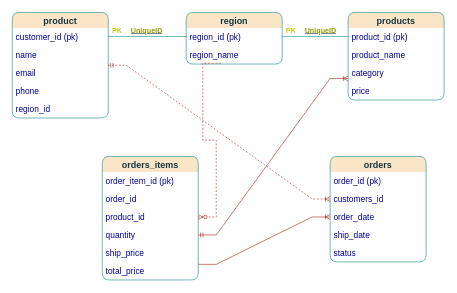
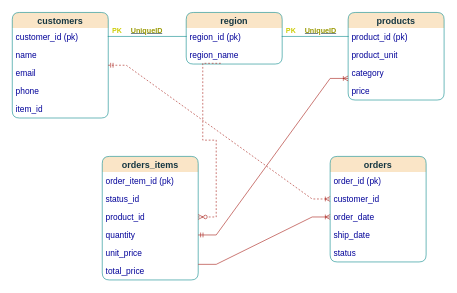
  <mxCell id="0" />
  <mxCell id="1" parent="0" />
  <mxCell id="2" value="region" style="swimlane;fontStyle=1;childLayout=stackLayout;horizontal=1;startSize=26;horizontalStack=0;resizeParent=1;resizeParentMax=0;resizeLast=0;collapsible=1;marginBottom=0;align=center;fontSize=15;swimlaneFillColor=#FFFFFF;swimlaneLine=0;rounded=1;shadow=0;fillColor=#FAE5C7;fontColor=#143642;strokeColor=#0F8B8D;labelBackgroundColor=none;" parent="1" vertex="1"><mxGeometry x="310" y="20" width="160" height="86" as="geometry" /></mxCell>
  <mxCell id="3" value="&lt;font style=&quot;color: rgb(0, 0, 153);&quot;&gt;region_id (pk)&lt;/font&gt;" style="text;strokeColor=none;fillColor=none;spacingLeft=4;spacingRight=4;overflow=hidden;rotatable=0;points=[[0,0.5],[1,0.5]];portConstraint=eastwest;fontSize=14;whiteSpace=wrap;html=1;labelBackgroundColor=none;fontColor=#143642;" parent="2" vertex="1"><mxGeometry y="26" width="160" height="30" as="geometry" /></mxCell>
  <mxCell id="4" value="&lt;font style=&quot;color: rgb(0, 0, 153);&quot;&gt;region_name&lt;/font&gt;" style="text;strokeColor=none;fillColor=none;spacingLeft=4;spacingRight=4;overflow=hidden;rotatable=0;points=[[0,0.5],[1,0.5]];portConstraint=eastwest;fontSize=14;whiteSpace=wrap;html=1;labelBackgroundColor=none;fontColor=#143642;" parent="2" vertex="1"><mxGeometry y="56" width="160" height="30" as="geometry" /></mxCell>
- <mxCell id="5" value="product" style="swimlane;fontStyle=1;childLayout=stackLayout;horizontal=1;startSize=26;horizontalStack=0;resizeParent=1;resizeParentMax=0;resizeLast=0;collapsible=1;marginBottom=0;align=center;fontSize=15;swimlaneFillColor=#FFFFFF;swimlaneLine=0;rounded=1;shadow=0;fillColor=#FAE5C7;fontColor=#143642;strokeColor=#0F8B8D;labelBackgroundColor=none;" parent="1" vertex="1"><mxGeometry x="20" y="20" width="160" height="176" as="geometry" /></mxCell>
+ <mxCell id="5" value="customers" style="swimlane;fontStyle=1;childLayout=stackLayout;horizontal=1;startSize=26;horizontalStack=0;resizeParent=1;resizeParentMax=0;resizeLast=0;collapsible=1;marginBottom=0;align=center;fontSize=15;swimlaneFillColor=#FFFFFF;swimlaneLine=0;rounded=1;shadow=0;fillColor=#FAE5C7;fontColor=#143642;strokeColor=#0F8B8D;labelBackgroundColor=none;" parent="1" vertex="1"><mxGeometry x="20" y="20" width="160" height="176" as="geometry" /></mxCell>
  <mxCell id="6" value="&lt;font color=&quot;#000099&quot;&gt;customer_id (pk)&lt;/font&gt;&lt;div&gt;&lt;font color=&quot;#000099&quot;&gt;&lt;br&gt;&lt;/font&gt;&lt;/div&gt;" style="text;strokeColor=none;fillColor=none;spacingLeft=4;spacingRight=4;overflow=hidden;rotatable=0;points=[[0,0.5],[1,0.5]];portConstraint=eastwest;fontSize=14;whiteSpace=wrap;html=1;labelBackgroundColor=none;fontColor=#143642;" parent="5" vertex="1"><mxGeometry y="26" width="160" height="30" as="geometry" /></mxCell>
  <mxCell id="7" value="&lt;font style=&quot;color: rgb(0, 0, 153);&quot;&gt;name&lt;/font&gt;" style="text;strokeColor=none;fillColor=none;spacingLeft=4;spacingRight=4;overflow=hidden;rotatable=0;points=[[0,0.5],[1,0.5]];portConstraint=eastwest;fontSize=14;whiteSpace=wrap;html=1;labelBackgroundColor=none;fontColor=#143642;" parent="5" vertex="1"><mxGeometry y="56" width="160" height="30" as="geometry" /></mxCell>
  <mxCell id="8" value="&lt;font style=&quot;color: rgb(0, 0, 153);&quot;&gt;email&lt;/font&gt;" style="text;strokeColor=none;fillColor=none;spacingLeft=4;spacingRight=4;overflow=hidden;rotatable=0;points=[[0,0.5],[1,0.5]];portConstraint=eastwest;fontSize=14;whiteSpace=wrap;html=1;labelBackgroundColor=none;fontColor=#143642;" parent="5" vertex="1"><mxGeometry y="86" width="160" height="30" as="geometry" /></mxCell>
  <mxCell id="9" value="&lt;font style=&quot;color: rgb(0, 0, 153);&quot;&gt;phone&lt;/font&gt;" style="text;strokeColor=none;fillColor=none;spacingLeft=4;spacingRight=4;overflow=hidden;rotatable=0;points=[[0,0.5],[1,0.5]];portConstraint=eastwest;fontSize=14;whiteSpace=wrap;html=1;labelBackgroundColor=none;fontColor=#143642;" parent="5" vertex="1"><mxGeometry y="116" width="160" height="30" as="geometry" /></mxCell>
- <mxCell id="10" value="&lt;font style=&quot;color: rgb(0, 0, 153);&quot;&gt;region_id&lt;/font&gt;" style="text;strokeColor=none;fillColor=none;spacingLeft=4;spacingRight=4;overflow=hidden;rotatable=0;points=[[0,0.5],[1,0.5]];portConstraint=eastwest;fontSize=14;whiteSpace=wrap;html=1;labelBackgroundColor=none;fontColor=#143642;" parent="5" vertex="1"><mxGeometry y="146" width="160" height="30" as="geometry" /></mxCell>
+ <mxCell id="10" value="&lt;font style=&quot;color: rgb(0, 0, 153);&quot;&gt;item_id&lt;/font&gt;" style="text;strokeColor=none;fillColor=none;spacingLeft=4;spacingRight=4;overflow=hidden;rotatable=0;points=[[0,0.5],[1,0.5]];portConstraint=eastwest;fontSize=14;whiteSpace=wrap;html=1;labelBackgroundColor=none;fontColor=#143642;" parent="5" vertex="1"><mxGeometry y="146" width="160" height="30" as="geometry" /></mxCell>
  <mxCell id="11" value="products" style="swimlane;fontStyle=1;childLayout=stackLayout;horizontal=1;startSize=26;horizontalStack=0;resizeParent=1;resizeParentMax=0;resizeLast=0;collapsible=1;marginBottom=0;align=center;fontSize=15;swimlaneFillColor=#FFFFFF;swimlaneLine=0;rounded=1;shadow=0;fillColor=#FAE5C7;fontColor=#143642;strokeColor=#0F8B8D;labelBackgroundColor=none;" parent="1" vertex="1"><mxGeometry x="580" y="20" width="160" height="146" as="geometry" /></mxCell>
  <mxCell id="12" value="&lt;font color=&quot;#000099&quot;&gt;product_id (pk)&lt;/font&gt;&lt;div&gt;&lt;font color=&quot;#000099&quot;&gt;&lt;br&gt;&lt;/font&gt;&lt;/div&gt;" style="text;strokeColor=none;fillColor=none;spacingLeft=4;spacingRight=4;overflow=hidden;rotatable=0;points=[[0,0.5],[1,0.5]];portConstraint=eastwest;fontSize=14;whiteSpace=wrap;html=1;labelBackgroundColor=none;fontColor=#143642;" parent="11" vertex="1"><mxGeometry y="26" width="160" height="30" as="geometry" /></mxCell>
- <mxCell id="13" value="&lt;font style=&quot;color: rgb(0, 0, 153);&quot;&gt;product_name&lt;/font&gt;" style="text;strokeColor=none;fillColor=none;spacingLeft=4;spacingRight=4;overflow=hidden;rotatable=0;points=[[0,0.5],[1,0.5]];portConstraint=eastwest;fontSize=14;whiteSpace=wrap;html=1;labelBackgroundColor=none;fontColor=#143642;" parent="11" vertex="1"><mxGeometry y="56" width="160" height="30" as="geometry" /></mxCell>
+ <mxCell id="13" value="&lt;font style=&quot;color: rgb(0, 0, 153);&quot;&gt;product_unit&lt;/font&gt;" style="text;strokeColor=none;fillColor=none;spacingLeft=4;spacingRight=4;overflow=hidden;rotatable=0;points=[[0,0.5],[1,0.5]];portConstraint=eastwest;fontSize=14;whiteSpace=wrap;html=1;labelBackgroundColor=none;fontColor=#143642;" parent="11" vertex="1"><mxGeometry y="56" width="160" height="30" as="geometry" /></mxCell>
  <mxCell id="14" value="&lt;font color=&quot;#000099&quot;&gt;category&lt;/font&gt;" style="text;strokeColor=none;fillColor=none;spacingLeft=4;spacingRight=4;overflow=hidden;rotatable=0;points=[[0,0.5],[1,0.5]];portConstraint=eastwest;fontSize=14;whiteSpace=wrap;html=1;labelBackgroundColor=none;fontColor=#143642;" parent="11" vertex="1"><mxGeometry y="86" width="160" height="30" as="geometry" /></mxCell>
  <mxCell id="15" value="&lt;font color=&quot;#000099&quot;&gt;price&lt;/font&gt;" style="text;strokeColor=none;fillColor=none;spacingLeft=4;spacingRight=4;overflow=hidden;rotatable=0;points=[[0,0.5],[1,0.5]];portConstraint=eastwest;fontSize=14;whiteSpace=wrap;html=1;labelBackgroundColor=none;fontColor=#143642;" parent="11" vertex="1"><mxGeometry y="116" width="160" height="30" as="geometry" /></mxCell>
  <mxCell id="16" value="orders" style="swimlane;fontStyle=1;childLayout=stackLayout;horizontal=1;startSize=26;horizontalStack=0;resizeParent=1;resizeParentMax=0;resizeLast=0;collapsible=1;marginBottom=0;align=center;fontSize=15;swimlaneFillColor=#FFFFFF;swimlaneLine=0;rounded=1;shadow=0;fillColor=#FAE5C7;fontColor=#143642;strokeColor=#0F8B8D;labelBackgroundColor=none;" parent="1" vertex="1"><mxGeometry x="550" y="260" width="160" height="176" as="geometry" /></mxCell>
  <mxCell id="17" value="&lt;font color=&quot;#000099&quot;&gt;order_id (pk)&lt;/font&gt;" style="text;strokeColor=none;fillColor=none;spacingLeft=4;spacingRight=4;overflow=hidden;rotatable=0;points=[[0,0.5],[1,0.5]];portConstraint=eastwest;fontSize=14;whiteSpace=wrap;html=1;labelBackgroundColor=none;fontColor=#143642;" parent="16" vertex="1"><mxGeometry y="26" width="160" height="30" as="geometry" /></mxCell>
- <mxCell id="18" value="&lt;font color=&quot;#000099&quot;&gt;customers_id&lt;/font&gt;" style="text;strokeColor=none;fillColor=none;spacingLeft=4;spacingRight=4;overflow=hidden;rotatable=0;points=[[0,0.5],[1,0.5]];portConstraint=eastwest;fontSize=14;whiteSpace=wrap;html=1;labelBackgroundColor=none;fontColor=#143642;" parent="16" vertex="1"><mxGeometry y="56" width="160" height="30" as="geometry" /></mxCell>
+ <mxCell id="18" value="&lt;font color=&quot;#000099&quot;&gt;customer_id&lt;/font&gt;" style="text;strokeColor=none;fillColor=none;spacingLeft=4;spacingRight=4;overflow=hidden;rotatable=0;points=[[0,0.5],[1,0.5]];portConstraint=eastwest;fontSize=14;whiteSpace=wrap;html=1;labelBackgroundColor=none;fontColor=#143642;" parent="16" vertex="1"><mxGeometry y="56" width="160" height="30" as="geometry" /></mxCell>
  <mxCell id="19" value="&lt;font color=&quot;#000099&quot;&gt;order_date&lt;/font&gt;" style="text;strokeColor=none;fillColor=none;spacingLeft=4;spacingRight=4;overflow=hidden;rotatable=0;points=[[0,0.5],[1,0.5]];portConstraint=eastwest;fontSize=14;whiteSpace=wrap;html=1;labelBackgroundColor=none;fontColor=#143642;" parent="16" vertex="1"><mxGeometry y="86" width="160" height="30" as="geometry" /></mxCell>
  <mxCell id="20" value="&lt;font color=&quot;#000099&quot;&gt;ship_date&lt;/font&gt;" style="text;strokeColor=none;fillColor=none;spacingLeft=4;spacingRight=4;overflow=hidden;rotatable=0;points=[[0,0.5],[1,0.5]];portConstraint=eastwest;fontSize=14;whiteSpace=wrap;html=1;labelBackgroundColor=none;fontColor=#143642;" parent="16" vertex="1"><mxGeometry y="116" width="160" height="30" as="geometry" /></mxCell>
  <mxCell id="21" value="&lt;font color=&quot;#000099&quot;&gt;status&lt;/font&gt;" style="text;strokeColor=none;fillColor=none;spacingLeft=4;spacingRight=4;overflow=hidden;rotatable=0;points=[[0,0.5],[1,0.5]];portConstraint=eastwest;fontSize=14;whiteSpace=wrap;html=1;labelBackgroundColor=none;fontColor=#143642;" parent="16" vertex="1"><mxGeometry y="146" width="160" height="30" as="geometry" /></mxCell>
  <mxCell id="22" value="orders_items" style="swimlane;fontStyle=1;childLayout=stackLayout;horizontal=1;startSize=26;horizontalStack=0;resizeParent=1;resizeParentMax=0;resizeLast=0;collapsible=1;marginBottom=0;align=center;fontSize=15;swimlaneFillColor=#FFFFFF;swimlaneLine=0;rounded=1;shadow=0;fillColor=#FAE5C7;fontColor=#143642;strokeColor=#0F8B8D;labelBackgroundColor=none;" parent="1" vertex="1"><mxGeometry x="170" y="260" width="160" height="206" as="geometry" /></mxCell>
  <mxCell id="23" value="&lt;font color=&quot;#000099&quot;&gt;order_item_id (pk)&lt;/font&gt;" style="text;strokeColor=none;fillColor=none;spacingLeft=4;spacingRight=4;overflow=hidden;rotatable=0;points=[[0,0.5],[1,0.5]];portConstraint=eastwest;fontSize=14;whiteSpace=wrap;html=1;labelBackgroundColor=none;fontColor=#143642;" parent="22" vertex="1"><mxGeometry y="26" width="160" height="30" as="geometry" /></mxCell>
- <mxCell id="24" value="&lt;font color=&quot;#000099&quot;&gt;order_id&lt;/font&gt;" style="text;strokeColor=none;fillColor=none;spacingLeft=4;spacingRight=4;overflow=hidden;rotatable=0;points=[[0,0.5],[1,0.5]];portConstraint=eastwest;fontSize=14;whiteSpace=wrap;html=1;labelBackgroundColor=none;fontColor=#143642;" parent="22" vertex="1"><mxGeometry y="56" width="160" height="30" as="geometry" /></mxCell>
+ <mxCell id="24" value="&lt;font color=&quot;#000099&quot;&gt;status_id&lt;/font&gt;" style="text;strokeColor=none;fillColor=none;spacingLeft=4;spacingRight=4;overflow=hidden;rotatable=0;points=[[0,0.5],[1,0.5]];portConstraint=eastwest;fontSize=14;whiteSpace=wrap;html=1;labelBackgroundColor=none;fontColor=#143642;" parent="22" vertex="1"><mxGeometry y="56" width="160" height="30" as="geometry" /></mxCell>
  <mxCell id="25" value="&lt;font color=&quot;#000099&quot;&gt;product_id&lt;/font&gt;" style="text;strokeColor=none;fillColor=none;spacingLeft=4;spacingRight=4;overflow=hidden;rotatable=0;points=[[0,0.5],[1,0.5]];portConstraint=eastwest;fontSize=14;whiteSpace=wrap;html=1;labelBackgroundColor=none;fontColor=#143642;" parent="22" vertex="1"><mxGeometry y="86" width="160" height="30" as="geometry" /></mxCell>
  <mxCell id="26" value="&lt;font color=&quot;#000099&quot;&gt;quantity&lt;/font&gt;" style="text;strokeColor=none;fillColor=none;spacingLeft=4;spacingRight=4;overflow=hidden;rotatable=0;points=[[0,0.5],[1,0.5]];portConstraint=eastwest;fontSize=14;whiteSpace=wrap;html=1;labelBackgroundColor=none;fontColor=#143642;" parent="22" vertex="1"><mxGeometry y="116" width="160" height="30" as="geometry" /></mxCell>
- <mxCell id="27" value="&lt;font color=&quot;#000099&quot;&gt;ship_price&lt;/font&gt;" style="text;strokeColor=none;fillColor=none;spacingLeft=4;spacingRight=4;overflow=hidden;rotatable=0;points=[[0,0.5],[1,0.5]];portConstraint=eastwest;fontSize=14;whiteSpace=wrap;html=1;labelBackgroundColor=none;fontColor=#143642;" parent="22" vertex="1"><mxGeometry y="146" width="160" height="30" as="geometry" /></mxCell>
+ <mxCell id="27" value="&lt;font color=&quot;#000099&quot;&gt;unit_price&lt;/font&gt;" style="text;strokeColor=none;fillColor=none;spacingLeft=4;spacingRight=4;overflow=hidden;rotatable=0;points=[[0,0.5],[1,0.5]];portConstraint=eastwest;fontSize=14;whiteSpace=wrap;html=1;labelBackgroundColor=none;fontColor=#143642;" parent="22" vertex="1"><mxGeometry y="146" width="160" height="30" as="geometry" /></mxCell>
  <mxCell id="28" value="&lt;font style=&quot;color: rgb(0, 0, 153);&quot;&gt;total_price&lt;/font&gt;" style="text;strokeColor=none;fillColor=none;spacingLeft=4;spacingRight=4;overflow=hidden;rotatable=0;points=[[0,0.5],[1,0.5]];portConstraint=eastwest;fontSize=14;whiteSpace=wrap;html=1;labelBackgroundColor=none;fontColor=#143642;" parent="22" vertex="1"><mxGeometry y="176" width="160" height="30" as="geometry" /></mxCell>
  <mxCell id="29" value="" style="shape=table;startSize=0;container=1;collapsible=1;childLayout=tableLayout;fixedRows=1;rowLines=0;fontStyle=0;align=center;resizeLast=1;strokeColor=none;fillColor=none;collapsible=0;fontColor=#143642;dashed=1;dashPattern=8 8;labelBackgroundColor=none;" parent="1" vertex="1"><mxGeometry x="180" y="40" width="130" height="20" as="geometry" /></mxCell>
  <mxCell id="30" value="" style="shape=tableRow;horizontal=0;startSize=0;swimlaneHead=0;swimlaneBody=0;fillColor=none;collapsible=0;dropTarget=0;points=[[0,0.5],[1,0.5]];portConstraint=eastwest;top=0;left=0;right=0;bottom=1;labelBackgroundColor=none;strokeColor=#0F8B8D;fontColor=#143642;" parent="29" vertex="1"><mxGeometry width="130" height="20" as="geometry" /></mxCell>
  <mxCell id="31" value="&lt;font style=&quot;color: rgb(204, 204, 0);&quot;&gt;PK&lt;/font&gt;" style="shape=partialRectangle;connectable=0;fillColor=none;top=0;left=0;bottom=0;right=0;fontStyle=1;overflow=hidden;whiteSpace=wrap;html=1;labelBackgroundColor=none;strokeColor=#0F8B8D;fontColor=#143642;" parent="30" vertex="1"><mxGeometry width="30" height="20" as="geometry"><mxRectangle width="30" height="20" as="alternateBounds" /></mxGeometry></mxCell>
  <mxCell id="32" value="&lt;font style=&quot;color: rgb(153, 153, 0);&quot;&gt;UniqueID&lt;/font&gt;" style="shape=partialRectangle;connectable=0;fillColor=none;top=0;left=0;bottom=0;right=0;align=left;spacingLeft=6;fontStyle=5;overflow=hidden;whiteSpace=wrap;html=1;labelBackgroundColor=none;strokeColor=#0F8B8D;fontColor=#143642;" parent="30" vertex="1"><mxGeometry x="30" width="100" height="20" as="geometry"><mxRectangle width="100" height="20" as="alternateBounds" /></mxGeometry></mxCell>
  <mxCell id="33" value="" style="edgeStyle=entityRelationEdgeStyle;fontSize=12;html=1;endArrow=ERzeroToMany;endFill=1;rounded=0;entryX=1;entryY=0.5;entryDx=0;entryDy=0;exitX=0.36;exitY=0.96;exitDx=0;exitDy=0;exitPerimeter=0;labelBackgroundColor=none;strokeColor=#A8201A;fontColor=default;dashed=1;" parent="1" source="4" target="25" edge="1"><mxGeometry width="100" height="100" relative="1" as="geometry"><mxPoint x="500" y="240" as="sourcePoint" /><mxPoint x="370" y="323" as="targetPoint" /><Array as="points"><mxPoint x="430" y="90" /><mxPoint x="430" y="100" /><mxPoint x="390" y="299" /><mxPoint x="370" y="299" /></Array></mxGeometry></mxCell>
  <mxCell id="34" value="" style="shape=table;startSize=0;container=1;collapsible=1;childLayout=tableLayout;fixedRows=1;rowLines=0;fontStyle=0;align=center;resizeLast=1;strokeColor=none;fillColor=none;collapsible=0;fontColor=#143642;dashed=1;dashPattern=8 8;labelBackgroundColor=none;" parent="1" vertex="1"><mxGeometry x="470" y="40" width="110" height="20" as="geometry" /></mxCell>
  <mxCell id="35" value="" style="shape=tableRow;horizontal=0;startSize=0;swimlaneHead=0;swimlaneBody=0;fillColor=none;collapsible=0;dropTarget=0;points=[[0,0.5],[1,0.5]];portConstraint=eastwest;top=0;left=0;right=0;bottom=1;labelBackgroundColor=none;strokeColor=#0F8B8D;fontColor=#143642;" parent="34" vertex="1"><mxGeometry width="110" height="20" as="geometry" /></mxCell>
  <mxCell id="36" value="&lt;font style=&quot;color: rgb(204, 204, 0);&quot;&gt;PK&lt;/font&gt;" style="shape=partialRectangle;connectable=0;fillColor=none;top=0;left=0;bottom=0;right=0;fontStyle=1;overflow=hidden;whiteSpace=wrap;html=1;labelBackgroundColor=none;strokeColor=#0F8B8D;fontColor=#143642;" parent="35" vertex="1"><mxGeometry width="30" height="20" as="geometry"><mxRectangle width="30" height="20" as="alternateBounds" /></mxGeometry></mxCell>
  <mxCell id="37" value="&lt;font style=&quot;color: rgb(153, 153, 0);&quot;&gt;UniqueID&lt;/font&gt;" style="shape=partialRectangle;connectable=0;fillColor=none;top=0;left=0;bottom=0;right=0;align=left;spacingLeft=6;fontStyle=5;overflow=hidden;whiteSpace=wrap;html=1;labelBackgroundColor=none;strokeColor=#0F8B8D;fontColor=#143642;" parent="35" vertex="1"><mxGeometry x="30" width="80" height="20" as="geometry"><mxRectangle width="80" height="20" as="alternateBounds" /></mxGeometry></mxCell>
  <mxCell id="38" value="" style="edgeStyle=entityRelationEdgeStyle;fontSize=12;html=1;endArrow=ERoneToMany;startArrow=ERmandOne;rounded=0;entryX=0;entryY=0.5;entryDx=0;entryDy=0;labelBackgroundColor=none;strokeColor=#A8201A;fontColor=default;dashed=1;" edge="1" parent="1" source="5" target="18"><mxGeometry width="100" height="100" relative="1" as="geometry"><mxPoint x="370" y="310" as="sourcePoint" /><mxPoint x="510" y="260" as="targetPoint" /></mxGeometry></mxCell>
  <mxCell id="39" value="" style="edgeStyle=entityRelationEdgeStyle;fontSize=12;html=1;endArrow=ERoneToMany;rounded=0;entryX=0;entryY=0.5;entryDx=0;entryDy=0;labelBackgroundColor=none;strokeColor=#A8201A;fontColor=default;" edge="1" parent="1" target="19"><mxGeometry width="100" height="100" relative="1" as="geometry"><mxPoint x="330" y="440" as="sourcePoint" /><mxPoint x="430" y="340" as="targetPoint" /></mxGeometry></mxCell>
  <mxCell id="40" value="" style="edgeStyle=entityRelationEdgeStyle;fontSize=12;html=1;endArrow=ERoneToMany;startArrow=ERmandOne;rounded=0;exitX=1;exitY=0.5;exitDx=0;exitDy=0;labelBackgroundColor=none;strokeColor=#A8201A;fontColor=default;" edge="1" parent="1" source="26"><mxGeometry width="100" height="100" relative="1" as="geometry"><mxPoint x="480" y="230" as="sourcePoint" /><mxPoint x="580" y="130" as="targetPoint" /></mxGeometry></mxCell>
